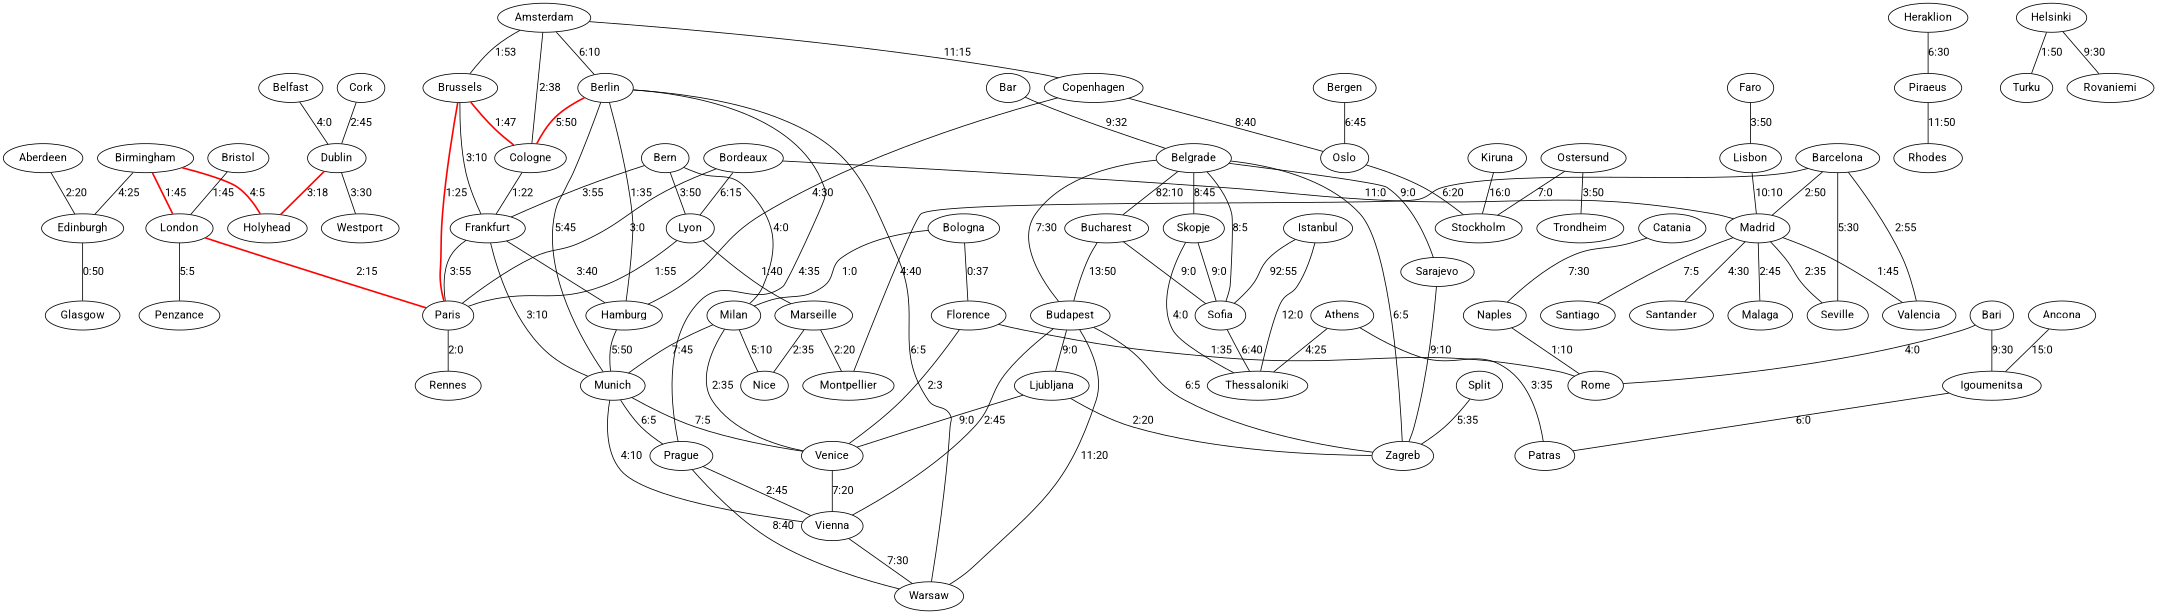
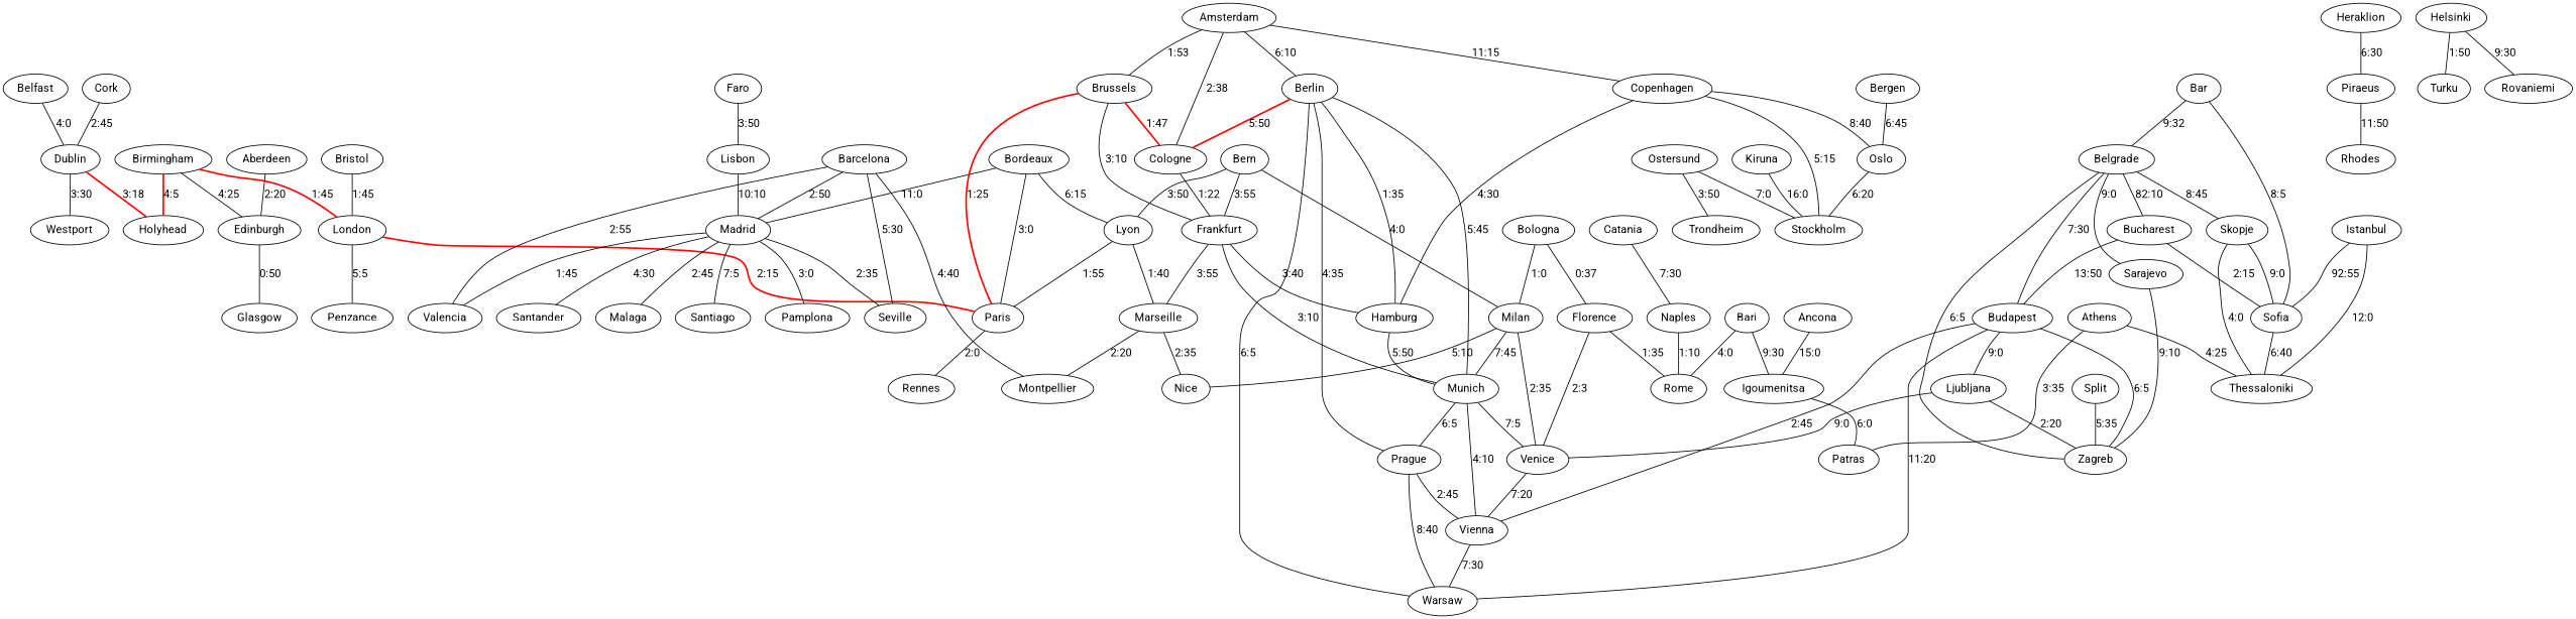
  graph {
    fontname=Roboto
    node [fontname=Roboto]
    edge [fontname=Roboto]
    Birmingham
    Edinburgh
    Holyhead
    London
    Glasgow
    Paris
    Penzance
    Cologne
    Frankfurt
    Hamburg
    Munich
    Rennes
    Venice
    Vienna
    Prague
    Athens
    Thessaloniki
    Patras
    Bar
    Belgrade
    Skopje
    Zagreb
    Budapest
    Sofia
    Bucharest
    Sarajevo
    Warsaw
    Ljubljana
    Madrid
    Valencia
    Seville
    Santiago
+   Pamplona
    Santander
    Malaga
    Belfast
    Dublin
    Westport
    Bergen
    Oslo
    Stockholm
    Bordeaux
    Lyon
    Marseille
    Catania
    Naples
    Rome
    Heraklion
    Piraeus
    Rhodes
    Amsterdam
    Copenhagen
    Brussels
    Berlin
    Barcelona
    Montpellier
    Florence
    Milan
    Nice
    Aberdeen
    Bristol
    Bern
    Ancona
    Igoumenitsa
    Bari
    Kiruna
    Bologna
    Lisbon
    Ostersund
    Trondheim
    Faro
    Helsinki
    Turku
    Rovaniemi
    Split
    Istanbul
    Cork
    Birmingham -- Edinburgh [label="4:25"]
    Birmingham -- Holyhead [color=red label="4:5" style=bold]
    Birmingham -- London [color=red label="1:45" style=bold]
    Edinburgh -- Glasgow [label="0:50"]
    London -- Paris [color=red label="2:15" style=bold]
    London -- Penzance [label="5:5"]
    Paris -- Rennes [label="2:0"]
    Cologne -- Frankfurt [label="1:22"]
-   Frankfurt -- Paris [label="3:55"]
+   Frankfurt -- Marseille [label="3:55"]
    Frankfurt -- Hamburg [label="3:40"]
    Frankfurt -- Munich [label="3:10"]
    Hamburg -- Munich [label="5:50"]
    Munich -- Venice [label="7:5"]
    Munich -- Vienna [label="4:10"]
    Munich -- Prague [label="6:5"]
    Venice -- Vienna [label="7:20"]
    Vienna -- Warsaw [label="7:30"]
    Prague -- Vienna [label="2:45"]
    Prague -- Warsaw [label="8:40"]
    Athens -- Thessaloniki [label="4:25"]
    Athens -- Patras [label="3:35"]
    Bar -- Belgrade [label="9:32"]
    Belgrade -- Skopje [label="8:45"]
    Belgrade -- Zagreb [label="6:5"]
    Belgrade -- Budapest [label="7:30"]
-   Belgrade -- Sofia [label="8:5"]
+   Bar -- Sofia [label="8:5"]
    Belgrade -- Bucharest [label="82:10"]
    Belgrade -- Sarajevo [label="9:0"]
    Skopje -- Thessaloniki [label="4:0"]
    Skopje -- Sofia [label="9:0"]
    Budapest -- Vienna [label="2:45"]
    Budapest -- Zagreb [label="6:5"]
    Budapest -- Warsaw [label="11:20"]
    Budapest -- Ljubljana [label="9:0"]
    Sofia -- Thessaloniki [label="6:40"]
    Bucharest -- Budapest [label="13:50"]
-   Bucharest -- Sofia [label="9:0"]
+   Bucharest -- Sofia [label="2:15"]
    Sarajevo -- Zagreb [label="9:10"]
    Ljubljana -- Venice [label="9:0"]
    Ljubljana -- Zagreb [label="2:20"]
    Madrid -- Valencia [label="1:45"]
    Madrid -- Seville [label="2:35"]
    Madrid -- Santiago [label="7:5"]
+   Madrid -- Pamplona [label="3:0"]
    Madrid -- Santander [label="4:30"]
    Madrid -- Malaga [label="2:45"]
    Belfast -- Dublin [label="4:0"]
    Dublin -- Holyhead [color=red label="3:18" style=bold]
    Dublin -- Westport [label="3:30"]
    Bergen -- Oslo [label="6:45"]
    Oslo -- Stockholm [label="6:20"]
    Bordeaux -- Paris [label="3:0"]
    Bordeaux -- Madrid [label="11:0"]
    Bordeaux -- Lyon [label="6:15"]
    Lyon -- Paris [label="1:55"]
    Lyon -- Marseille [label="1:40"]
    Marseille -- Montpellier [label="2:20"]
    Marseille -- Nice [label="2:35"]
    Catania -- Naples [label="7:30"]
    Naples -- Rome [label="1:10"]
    Heraklion -- Piraeus [label="6:30"]
    Piraeus -- Rhodes [label="11:50"]
    Amsterdam -- Cologne [label="2:38"]
    Amsterdam -- Copenhagen [label="11:15"]
    Amsterdam -- Brussels [label="1:53"]
    Amsterdam -- Berlin [label="6:10"]
    Copenhagen -- Hamburg [label="4:30"]
    Copenhagen -- Oslo [label="8:40"]
+   Copenhagen -- Stockholm [label="5:15"]
    Brussels -- Paris [color=red label="1:25" style=bold]
    Brussels -- Cologne [color=red label="1:47" style=bold]
    Brussels -- Frankfurt [label="3:10"]
    Berlin -- Cologne [color=red label="5:50" style=bold]
    Berlin -- Hamburg [label="1:35"]
    Berlin -- Munich [label="5:45"]
    Berlin -- Prague [label="4:35"]
    Berlin -- Warsaw [label="6:5"]
    Barcelona -- Madrid [label="2:50"]
    Barcelona -- Valencia [label="2:55"]
    Barcelona -- Seville [label="5:30"]
    Barcelona -- Montpellier [label="4:40"]
    Florence -- Venice [label="2:3"]
    Florence -- Rome [label="1:35"]
    Milan -- Munich [label="7:45"]
    Milan -- Venice [label="2:35"]
    Milan -- Nice [label="5:10"]
    Aberdeen -- Edinburgh [label="2:20"]
    Bristol -- London [label="1:45"]
    Bern -- Frankfurt [label="3:55"]
    Bern -- Lyon [label="3:50"]
    Bern -- Milan [label="4:0"]
    Ancona -- Igoumenitsa [label="15:0"]
    Igoumenitsa -- Patras [label="6:0"]
    Bari -- Rome [label="4:0"]
    Bari -- Igoumenitsa [label="9:30"]
    Kiruna -- Stockholm [label="16:0"]
    Bologna -- Florence [label="0:37"]
    Bologna -- Milan [label="1:0"]
    Lisbon -- Madrid [label="10:10"]
    Ostersund -- Stockholm [label="7:0"]
    Ostersund -- Trondheim [label="3:50"]
    Faro -- Lisbon [label="3:50"]
    Helsinki -- Turku [label="1:50"]
    Helsinki -- Rovaniemi [label="9:30"]
    Split -- Zagreb [label="5:35"]
    Istanbul -- Thessaloniki [label="12:0"]
    Istanbul -- Sofia [label="92:55"]
    Cork -- Dublin [label="2:45"]
  }
